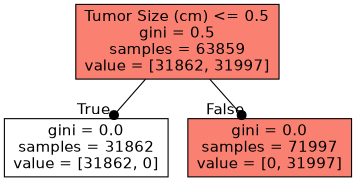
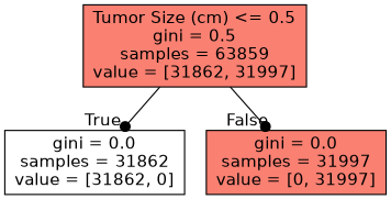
  digraph {
    node [color=black fillcolor=salmon fontname=helvetica shape=box style=filled]
    edge [fontname=helvetica labeldistance=2.5 arrowhead=dot]
    n1 [label="Tumor Size (cm) <= 0.5\ngini = 0.5\nsamples = 63859\nvalue = [31862, 31997]"]
    n2 [fillcolor=white label="gini = 0.0\nsamples = 31862\nvalue = [31862, 0]"]
-   n3 [label="gini = 0.0\nsamples = 71997\nvalue = [0, 31997]"]
+   n3 [label="gini = 0.0\nsamples = 31997\nvalue = [0, 31997]"]
    n1 -> n2 [headlabel=True labelangle=45]
    n1 -> n3 [headlabel=False labelangle=-45]
  }
